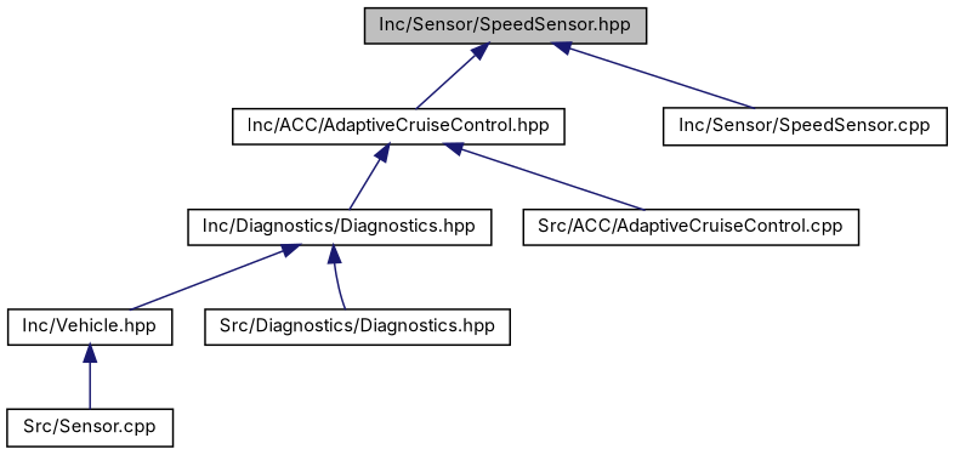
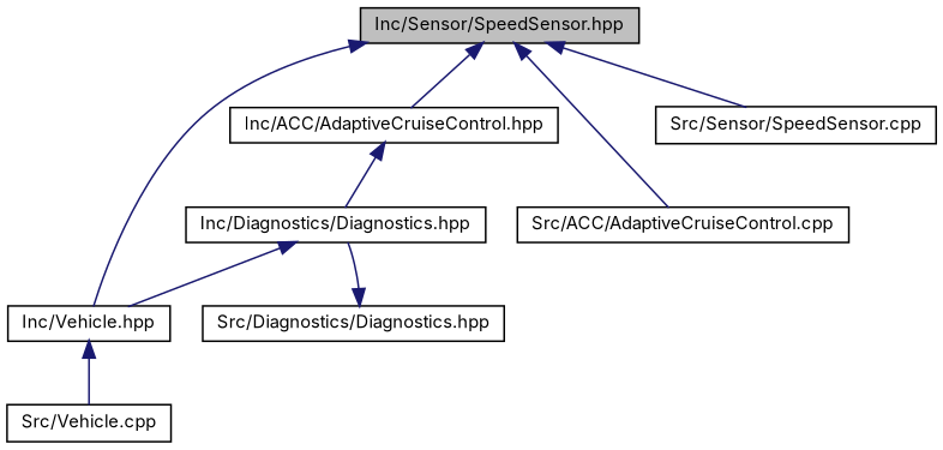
  digraph {
    fontname=Inter
    node [color=black fillcolor=white fontname=Inter fontsize=10 shape=record style=filled]
    edge [color=midnightblue dir=back fontname=Inter fontsize=10 labelfontname=Helvetica labelfontsize=10 style=solid]
    n1 [fillcolor=grey75 fontcolor=black height=0.2 label="Inc/Sensor/SpeedSensor.hpp" width=0.4]
    n2 [height=0.2 label="Inc/ACC/AdaptiveCruiseControl.hpp" width=0.4]
    n3 [height=0.2 label="Inc/Vehicle.hpp" width=0.4]
-   n4 [height=0.2 label="Inc/Sensor/SpeedSensor.cpp" width=0.4]
+   n4 [height=0.2 label="Src/Sensor/SpeedSensor.cpp" width=0.4]
    n5 [height=0.2 label="Inc/Diagnostics/Diagnostics.hpp" width=0.4]
    n6 [height=0.2 label="Src/ACC/AdaptiveCruiseControl.cpp" width=0.4]
-   n7 [height=0.2 label="Src/Sensor.cpp" width=0.4]
+   n7 [height=0.2 label="Src/Vehicle.cpp" width=0.4]
    n8 [height=0.2 label="Src/Diagnostics/Diagnostics.hpp" width=0.4]
    n1 -> n2
+   n1 -> n3
    n1 -> n4
    n2 -> n5
-   n2 -> n6
+   n1 -> n6
    n3 -> n7
    n5 -> n3
-   n5 -> n8
+   n8 -> n5
  }
